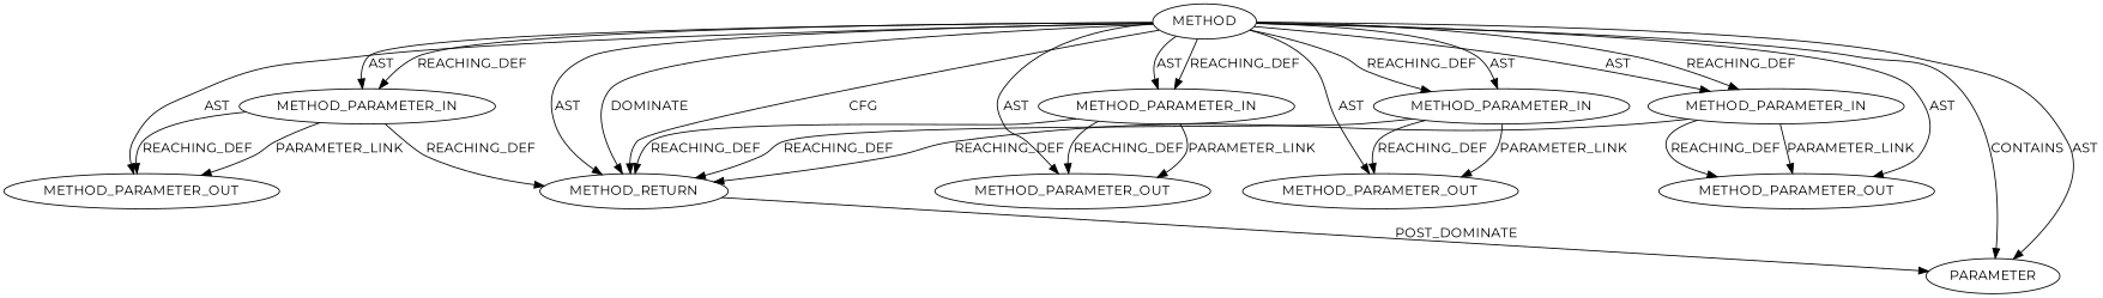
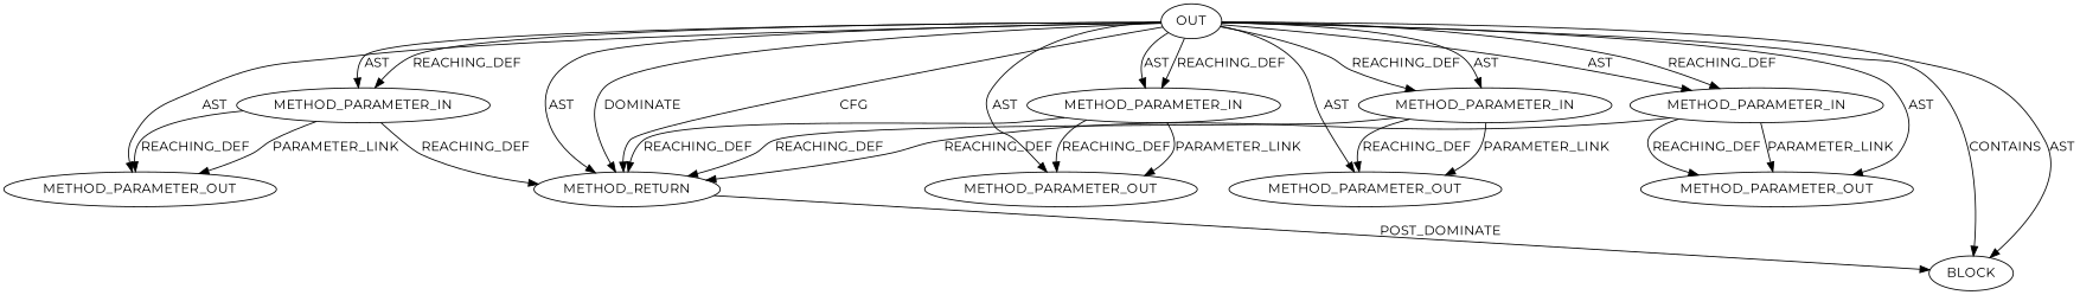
  digraph {
    fontname=Montserrat
    node [CODE="<empty>" ORDER=1 TYPE_FULL_NAME=ANY fontname=Montserrat EVALUATION_STRATEGY=BY_VALUE IS_VARIADIC=false]
    edge [fontname=Montserrat]
-   n1 [ARGUMENT_INDEX=1 label=PARAMETER EVALUATION_STRATEGY="" IS_VARIADIC=""]
+   n1 [ARGUMENT_INDEX=1 label=BLOCK EVALUATION_STRATEGY="" IS_VARIADIC=""]
    n2 [CODE=p3 INDEX=3 NAME=p3 ORDER=3 label=METHOD_PARAMETER_OUT]
    n3 [CODE=p3 INDEX=3 NAME=p3 ORDER=3 label=METHOD_PARAMETER_IN]
    n4 [CODE=RET ORDER=2 label=METHOD_RETURN IS_VARIADIC=""]
-   n5 [AST_PARENT_FULL_NAME="<global>" AST_PARENT_TYPE=NAMESPACE_BLOCK FILENAME="<empty>" FULL_NAME=sg_set_page IS_EXTERNAL=true NAME=sg_set_page ORDER=0 label=METHOD TYPE_FULL_NAME="" EVALUATION_STRATEGY="" IS_VARIADIC=""]
+   n5 [AST_PARENT_FULL_NAME="<global>" AST_PARENT_TYPE=NAMESPACE_BLOCK FILENAME="<empty>" FULL_NAME=sg_set_page IS_EXTERNAL=true NAME=sg_set_page ORDER=0 label=OUT TYPE_FULL_NAME="" EVALUATION_STRATEGY="" IS_VARIADIC=""]
    n6 [CODE=p4 INDEX=4 NAME=p4 ORDER=4 label=METHOD_PARAMETER_OUT]
    n7 [CODE=p1 INDEX=1 NAME=p1 label=METHOD_PARAMETER_IN]
    n8 [CODE=p1 INDEX=1 NAME=p1 label=METHOD_PARAMETER_OUT]
    n9 [CODE=p4 INDEX=4 NAME=p4 ORDER=4 label=METHOD_PARAMETER_IN]
    n10 [CODE=p2 INDEX=2 NAME=p2 ORDER=2 label=METHOD_PARAMETER_OUT]
    n11 [CODE=p2 INDEX=2 NAME=p2 ORDER=2 label=METHOD_PARAMETER_IN]
    n3 -> n2 [VARIABLE=p3 label=REACHING_DEF]
    n3 -> n2 [label=PARAMETER_LINK]
    n3 -> n4 [VARIABLE=p3 label=REACHING_DEF]
    n4 -> n1 [label=POST_DOMINATE]
    n5 -> n1 [label=CONTAINS]
    n5 -> n1 [label=AST]
    n5 -> n2 [label=AST]
    n5 -> n3 [label=AST]
    n5 -> n3 [label=REACHING_DEF]
    n5 -> n4 [label=CFG]
    n5 -> n4 [label=AST]
    n5 -> n4 [label=DOMINATE]
    n5 -> n6 [label=AST]
    n5 -> n7 [label=AST]
    n5 -> n7 [label=REACHING_DEF]
    n5 -> n8 [label=AST]
    n5 -> n9 [label=REACHING_DEF]
    n5 -> n9 [label=AST]
    n5 -> n10 [label=AST]
    n5 -> n11 [label=AST]
    n5 -> n11 [label=REACHING_DEF]
    n7 -> n4 [VARIABLE=p1 label=REACHING_DEF]
    n7 -> n8 [VARIABLE=p1 label=REACHING_DEF]
    n7 -> n8 [label=PARAMETER_LINK]
    n9 -> n4 [VARIABLE=p4 label=REACHING_DEF]
    n9 -> n6 [label=PARAMETER_LINK]
    n9 -> n6 [VARIABLE=p4 label=REACHING_DEF]
    n11 -> n4 [VARIABLE=p2 label=REACHING_DEF]
    n11 -> n10 [label=PARAMETER_LINK]
    n11 -> n10 [VARIABLE=p2 label=REACHING_DEF]
  }
